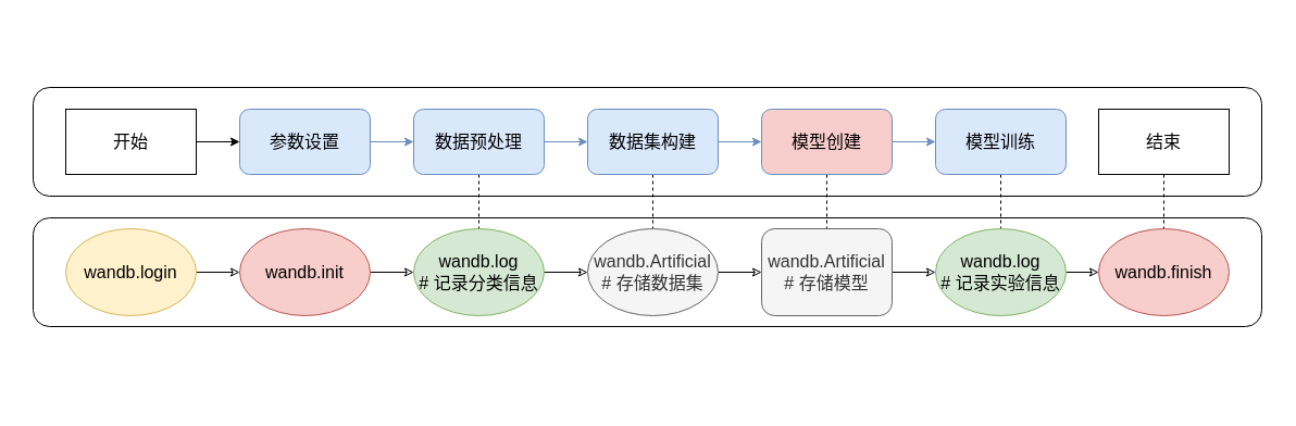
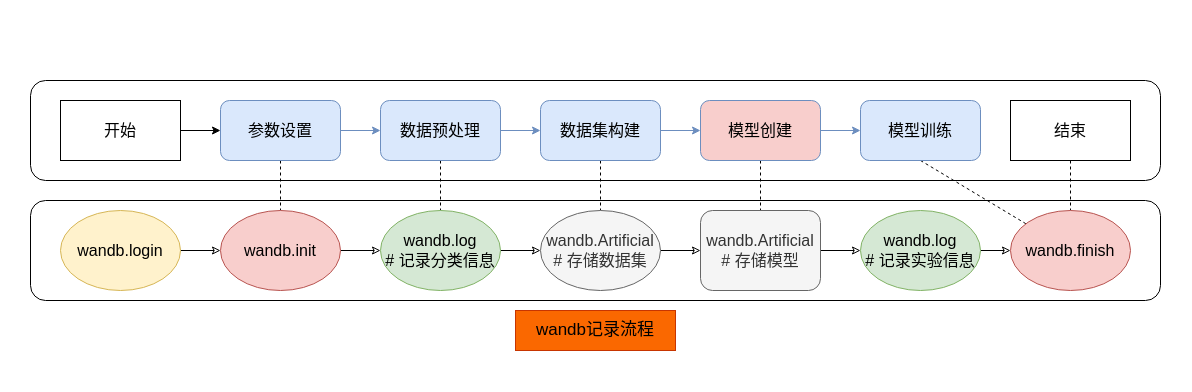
  <mxCell id="0" />
  <mxCell id="1" parent="0" />
  <mxCell id="2" value="" style="rounded=0;whiteSpace=wrap;html=1;fontSize=17;strokeColor=none;" vertex="1" parent="1"><mxGeometry x="20" y="20" width="1150" height="350" as="geometry" /></mxCell>
  <mxCell id="3" value="" style="rounded=1;whiteSpace=wrap;html=1;" vertex="1" parent="1"><mxGeometry x="30" y="200" width="1130" height="100" as="geometry" /></mxCell>
  <mxCell id="4" value="" style="rounded=1;whiteSpace=wrap;html=1;" vertex="1" parent="1"><mxGeometry x="30" y="80" width="1130" height="100" as="geometry" /></mxCell>
  <mxCell id="5" style="edgeStyle=none;html=1;exitX=1;exitY=0.5;exitDx=0;exitDy=0;entryX=0;entryY=0.5;entryDx=0;entryDy=0;fontSize=16;fillColor=#dae8fc;strokeColor=#6c8ebf;" parent="1" source="7" target="10" edge="1"><mxGeometry relative="1" as="geometry" /></mxCell>
+ <mxCell id="6" style="edgeStyle=none;html=1;exitX=0.5;exitY=1;exitDx=0;exitDy=0;entryX=0.5;entryY=0;entryDx=0;entryDy=0;dashed=1;fontSize=16;endArrow=none;endFill=0;" parent="1" source="7" target="26" edge="1"><mxGeometry relative="1" as="geometry" /></mxCell>
  <mxCell id="7" value="参数设置" style="rounded=1;whiteSpace=wrap;html=1;fontSize=16;fillColor=#dae8fc;strokeColor=#6c8ebf;" parent="1" vertex="1"><mxGeometry x="220" y="100" width="120" height="60" as="geometry" /></mxCell>
  <mxCell id="8" style="edgeStyle=none;html=1;exitX=1;exitY=0.5;exitDx=0;exitDy=0;entryX=0;entryY=0.5;entryDx=0;entryDy=0;fontSize=16;fillColor=#dae8fc;strokeColor=#6c8ebf;" parent="1" source="10" target="13" edge="1"><mxGeometry relative="1" as="geometry" /></mxCell>
  <mxCell id="9" style="edgeStyle=none;html=1;exitX=0.5;exitY=1;exitDx=0;exitDy=0;entryX=0.5;entryY=0;entryDx=0;entryDy=0;dashed=1;fontSize=16;endArrow=none;endFill=0;" parent="1" source="10" target="28" edge="1"><mxGeometry relative="1" as="geometry" /></mxCell>
  <mxCell id="10" value="数据预处理" style="rounded=1;whiteSpace=wrap;html=1;fontSize=16;fillColor=#dae8fc;strokeColor=#6c8ebf;" parent="1" vertex="1"><mxGeometry x="380" y="100" width="120" height="60" as="geometry" /></mxCell>
  <mxCell id="11" style="edgeStyle=none;html=1;exitX=1;exitY=0.5;exitDx=0;exitDy=0;entryX=0;entryY=0.5;entryDx=0;entryDy=0;fontSize=16;fillColor=#dae8fc;strokeColor=#6c8ebf;" parent="1" source="13" target="16" edge="1"><mxGeometry relative="1" as="geometry" /></mxCell>
  <mxCell id="12" style="edgeStyle=none;html=1;exitX=0.5;exitY=1;exitDx=0;exitDy=0;entryX=0.5;entryY=0;entryDx=0;entryDy=0;dashed=1;fontSize=16;endArrow=none;endFill=0;" parent="1" source="13" target="33" edge="1"><mxGeometry relative="1" as="geometry" /></mxCell>
  <mxCell id="13" value="数据集构建" style="rounded=1;whiteSpace=wrap;html=1;fontSize=16;fillColor=#dae8fc;strokeColor=#6c8ebf;" parent="1" vertex="1"><mxGeometry x="540" y="100" width="120" height="60" as="geometry" /></mxCell>
  <mxCell id="14" style="edgeStyle=none;html=1;exitX=1;exitY=0.5;exitDx=0;exitDy=0;fontSize=16;fillColor=#dae8fc;strokeColor=#6c8ebf;" parent="1" source="16" target="18" edge="1"><mxGeometry relative="1" as="geometry" /></mxCell>
  <mxCell id="15" style="edgeStyle=none;html=1;exitX=0.5;exitY=1;exitDx=0;exitDy=0;entryX=0.5;entryY=0;entryDx=0;entryDy=0;fontSize=16;endArrow=none;endFill=0;dashed=1;" parent="1" source="16" target="35" edge="1"><mxGeometry relative="1" as="geometry" /></mxCell>
  <mxCell id="16" value="模型创建" style="rounded=1;whiteSpace=wrap;html=1;fontSize=16;fillColor=#f8cecc;strokeColor=#6c8ebf;" parent="1" vertex="1"><mxGeometry x="700" y="100" width="120" height="60" as="geometry" /></mxCell>
- <mxCell id="17" style="edgeStyle=none;html=1;exitX=0.5;exitY=1;exitDx=0;exitDy=0;entryX=0.5;entryY=0;entryDx=0;entryDy=0;dashed=1;fontSize=16;endArrow=none;endFill=0;" parent="1" source="18" target="30" edge="1"><mxGeometry relative="1" as="geometry" /></mxCell>
+ <mxCell id="17" style="edgeStyle=none;html=1;exitX=0.5;exitY=1;exitDx=0;exitDy=0;dashed=1;fontSize=16;endArrow=none;endFill=0;" parent="1" source="18" target="31" edge="1"><mxGeometry relative="1" as="geometry" /></mxCell>
  <mxCell id="18" value="模型训练" style="rounded=1;whiteSpace=wrap;html=1;fontSize=16;fillColor=#dae8fc;strokeColor=#6c8ebf;" parent="1" vertex="1"><mxGeometry x="860" y="100" width="120" height="60" as="geometry" /></mxCell>
  <mxCell id="19" style="edgeStyle=none;html=1;exitX=0.5;exitY=1;exitDx=0;exitDy=0;entryX=0.5;entryY=0;entryDx=0;entryDy=0;dashed=1;fontSize=16;endArrow=none;endFill=0;" parent="1" source="20" target="31" edge="1"><mxGeometry relative="1" as="geometry" /></mxCell>
  <mxCell id="20" value="结束" style="rounded=1;whiteSpace=wrap;html=1;fontSize=16;arcSize=0;" parent="1" vertex="1"><mxGeometry x="1010" y="100" width="120" height="60" as="geometry" /></mxCell>
  <mxCell id="21" style="edgeStyle=none;html=1;exitX=1;exitY=0.5;exitDx=0;exitDy=0;entryX=0;entryY=0.5;entryDx=0;entryDy=0;fontSize=16;" parent="1" source="22" target="7" edge="1"><mxGeometry relative="1" as="geometry" /></mxCell>
  <mxCell id="22" value="开始" style="rounded=1;whiteSpace=wrap;html=1;fontSize=16;arcSize=0;" parent="1" vertex="1"><mxGeometry x="60" y="100" width="120" height="60" as="geometry" /></mxCell>
  <mxCell id="23" style="edgeStyle=none;html=1;exitX=1;exitY=0.5;exitDx=0;exitDy=0;entryX=0;entryY=0.5;entryDx=0;entryDy=0;fontSize=16;endArrow=classic;endFill=0;" parent="1" source="24" target="26" edge="1"><mxGeometry relative="1" as="geometry" /></mxCell>
  <mxCell id="24" value="wandb.login" style="ellipse;whiteSpace=wrap;html=1;fontSize=16;fillColor=#fff2cc;strokeColor=#d6b656;" parent="1" vertex="1"><mxGeometry x="60" y="210" width="120" height="80" as="geometry" /></mxCell>
  <mxCell id="25" style="edgeStyle=none;html=1;exitX=1;exitY=0.5;exitDx=0;exitDy=0;entryX=0;entryY=0.5;entryDx=0;entryDy=0;fontSize=16;endArrow=classic;endFill=0;" parent="1" source="26" target="28" edge="1"><mxGeometry relative="1" as="geometry" /></mxCell>
  <mxCell id="26" value="wandb.init" style="ellipse;whiteSpace=wrap;html=1;fontSize=16;fillColor=#f8cecc;strokeColor=#b85450;" parent="1" vertex="1"><mxGeometry x="220" y="210" width="120" height="80" as="geometry" /></mxCell>
  <mxCell id="27" style="edgeStyle=none;html=1;exitX=1;exitY=0.5;exitDx=0;exitDy=0;entryX=0;entryY=0.5;entryDx=0;entryDy=0;fontSize=16;endArrow=classic;endFill=0;" parent="1" source="28" target="33" edge="1"><mxGeometry relative="1" as="geometry" /></mxCell>
  <mxCell id="28" value="wandb.log&lt;br&gt;# 记录分类信息" style="ellipse;whiteSpace=wrap;html=1;fontSize=16;fillColor=#d5e8d4;strokeColor=#82b366;" parent="1" vertex="1"><mxGeometry x="380" y="210" width="120" height="80" as="geometry" /></mxCell>
  <mxCell id="29" style="edgeStyle=none;html=1;exitX=1;exitY=0.5;exitDx=0;exitDy=0;entryX=0;entryY=0.5;entryDx=0;entryDy=0;fontSize=16;endArrow=classic;endFill=0;" parent="1" source="30" target="31" edge="1"><mxGeometry relative="1" as="geometry" /></mxCell>
  <mxCell id="30" value="wandb.log&lt;br&gt;# 记录实验信息" style="ellipse;whiteSpace=wrap;html=1;fontSize=16;fillColor=#d5e8d4;strokeColor=#82b366;" parent="1" vertex="1"><mxGeometry x="860" y="210" width="120" height="80" as="geometry" /></mxCell>
  <mxCell id="31" value="wandb.finish" style="ellipse;whiteSpace=wrap;html=1;fontSize=16;fillColor=#f8cecc;strokeColor=#b85450;" parent="1" vertex="1"><mxGeometry x="1010" y="210" width="120" height="80" as="geometry" /></mxCell>
  <mxCell id="32" style="edgeStyle=none;html=1;exitX=1;exitY=0.5;exitDx=0;exitDy=0;fontSize=16;endArrow=classic;endFill=0;" parent="1" source="33" target="35" edge="1"><mxGeometry relative="1" as="geometry" /></mxCell>
  <mxCell id="33" value="wandb.Artificial&lt;br&gt;# 存储数据集" style="ellipse;whiteSpace=wrap;html=1;fontSize=16;fillColor=#f5f5f5;fontColor=#333333;strokeColor=#666666;" parent="1" vertex="1"><mxGeometry x="540" y="210" width="120" height="80" as="geometry" /></mxCell>
  <mxCell id="34" style="edgeStyle=none;html=1;exitX=1;exitY=0.5;exitDx=0;exitDy=0;entryX=0;entryY=0.5;entryDx=0;entryDy=0;fontSize=16;endArrow=classic;endFill=0;" parent="1" source="35" target="30" edge="1"><mxGeometry relative="1" as="geometry" /></mxCell>
  <mxCell id="35" value="wandb.Artificial&lt;br&gt;# 存储模型" style="whiteSpace=wrap;html=1;fontSize=16;fillColor=#f5f5f5;fontColor=#333333;strokeColor=#666666;rounded=1;" parent="1" vertex="1"><mxGeometry x="700" y="210" width="120" height="80" as="geometry" /></mxCell>
+ <mxCell id="36" value="&lt;font style=&quot;font-size: 17px;&quot;&gt;wandb记录流程&lt;/font&gt;" style="rounded=0;whiteSpace=wrap;html=1;fillColor=#fa6800;fontColor=#000000;strokeColor=#C73500;" vertex="1" parent="1"><mxGeometry x="515" y="310" width="160" height="40" as="geometry" /></mxCell>
